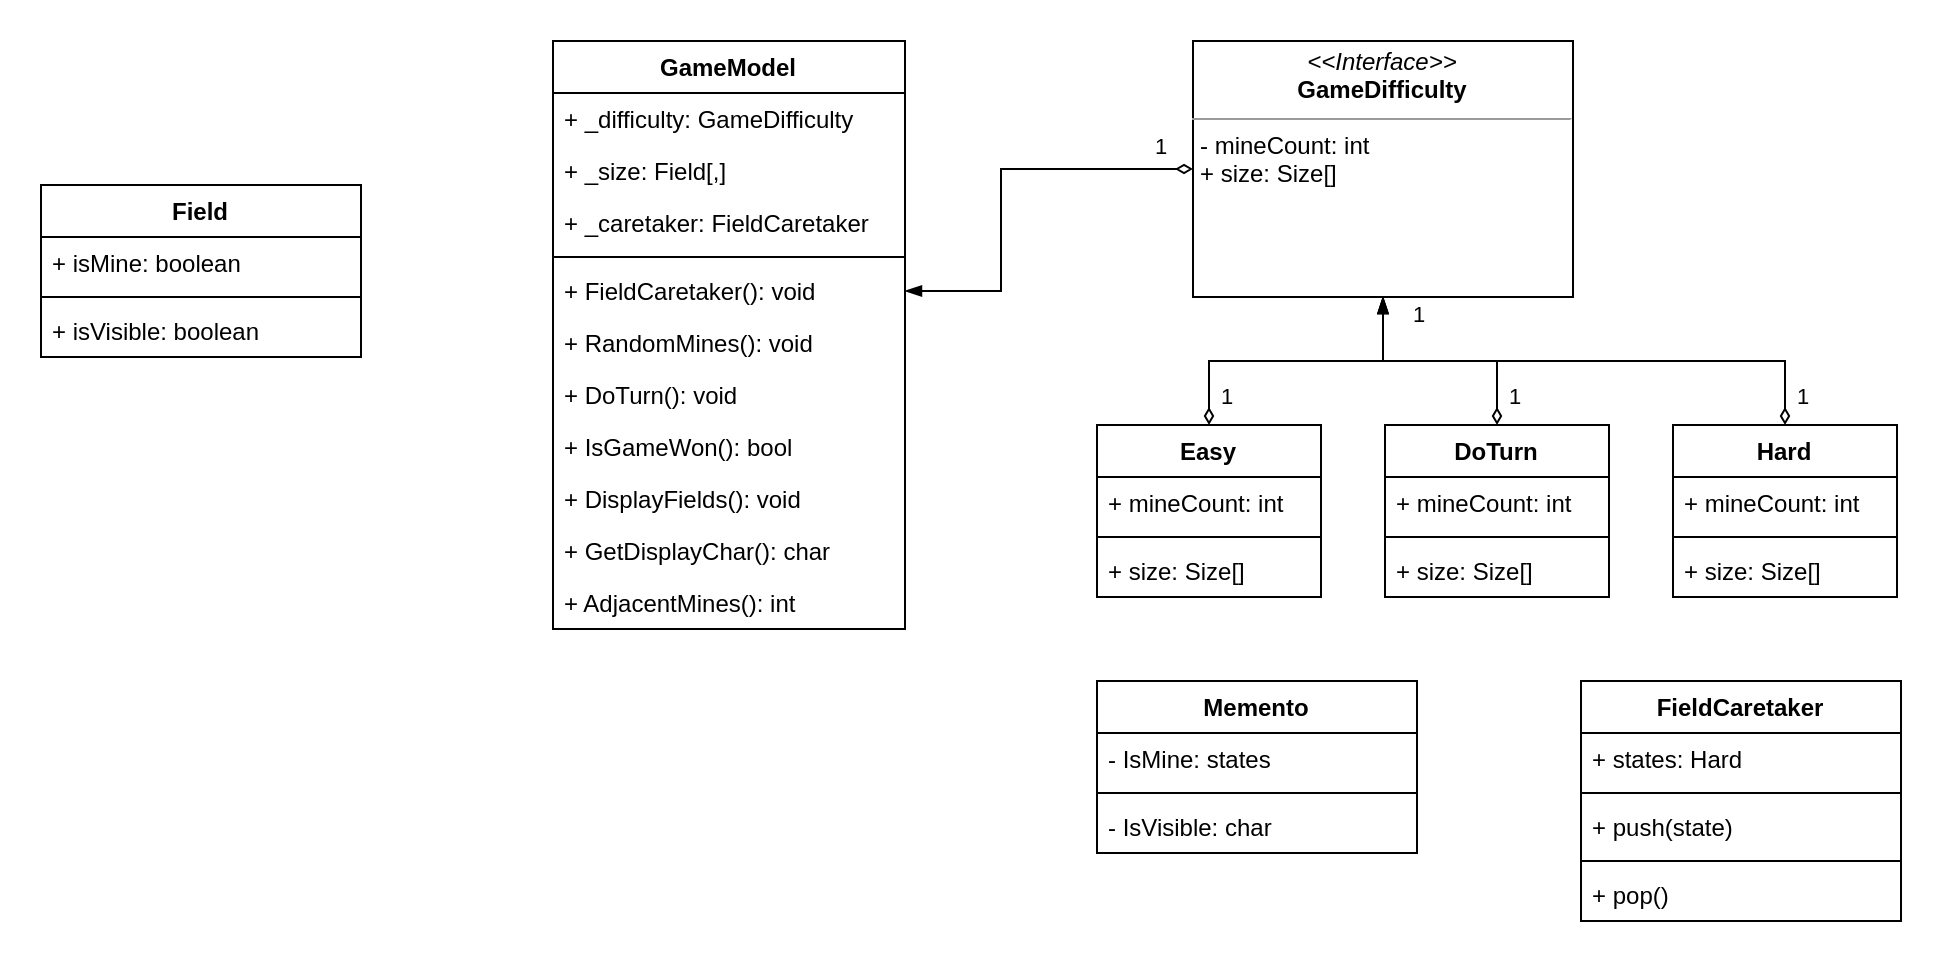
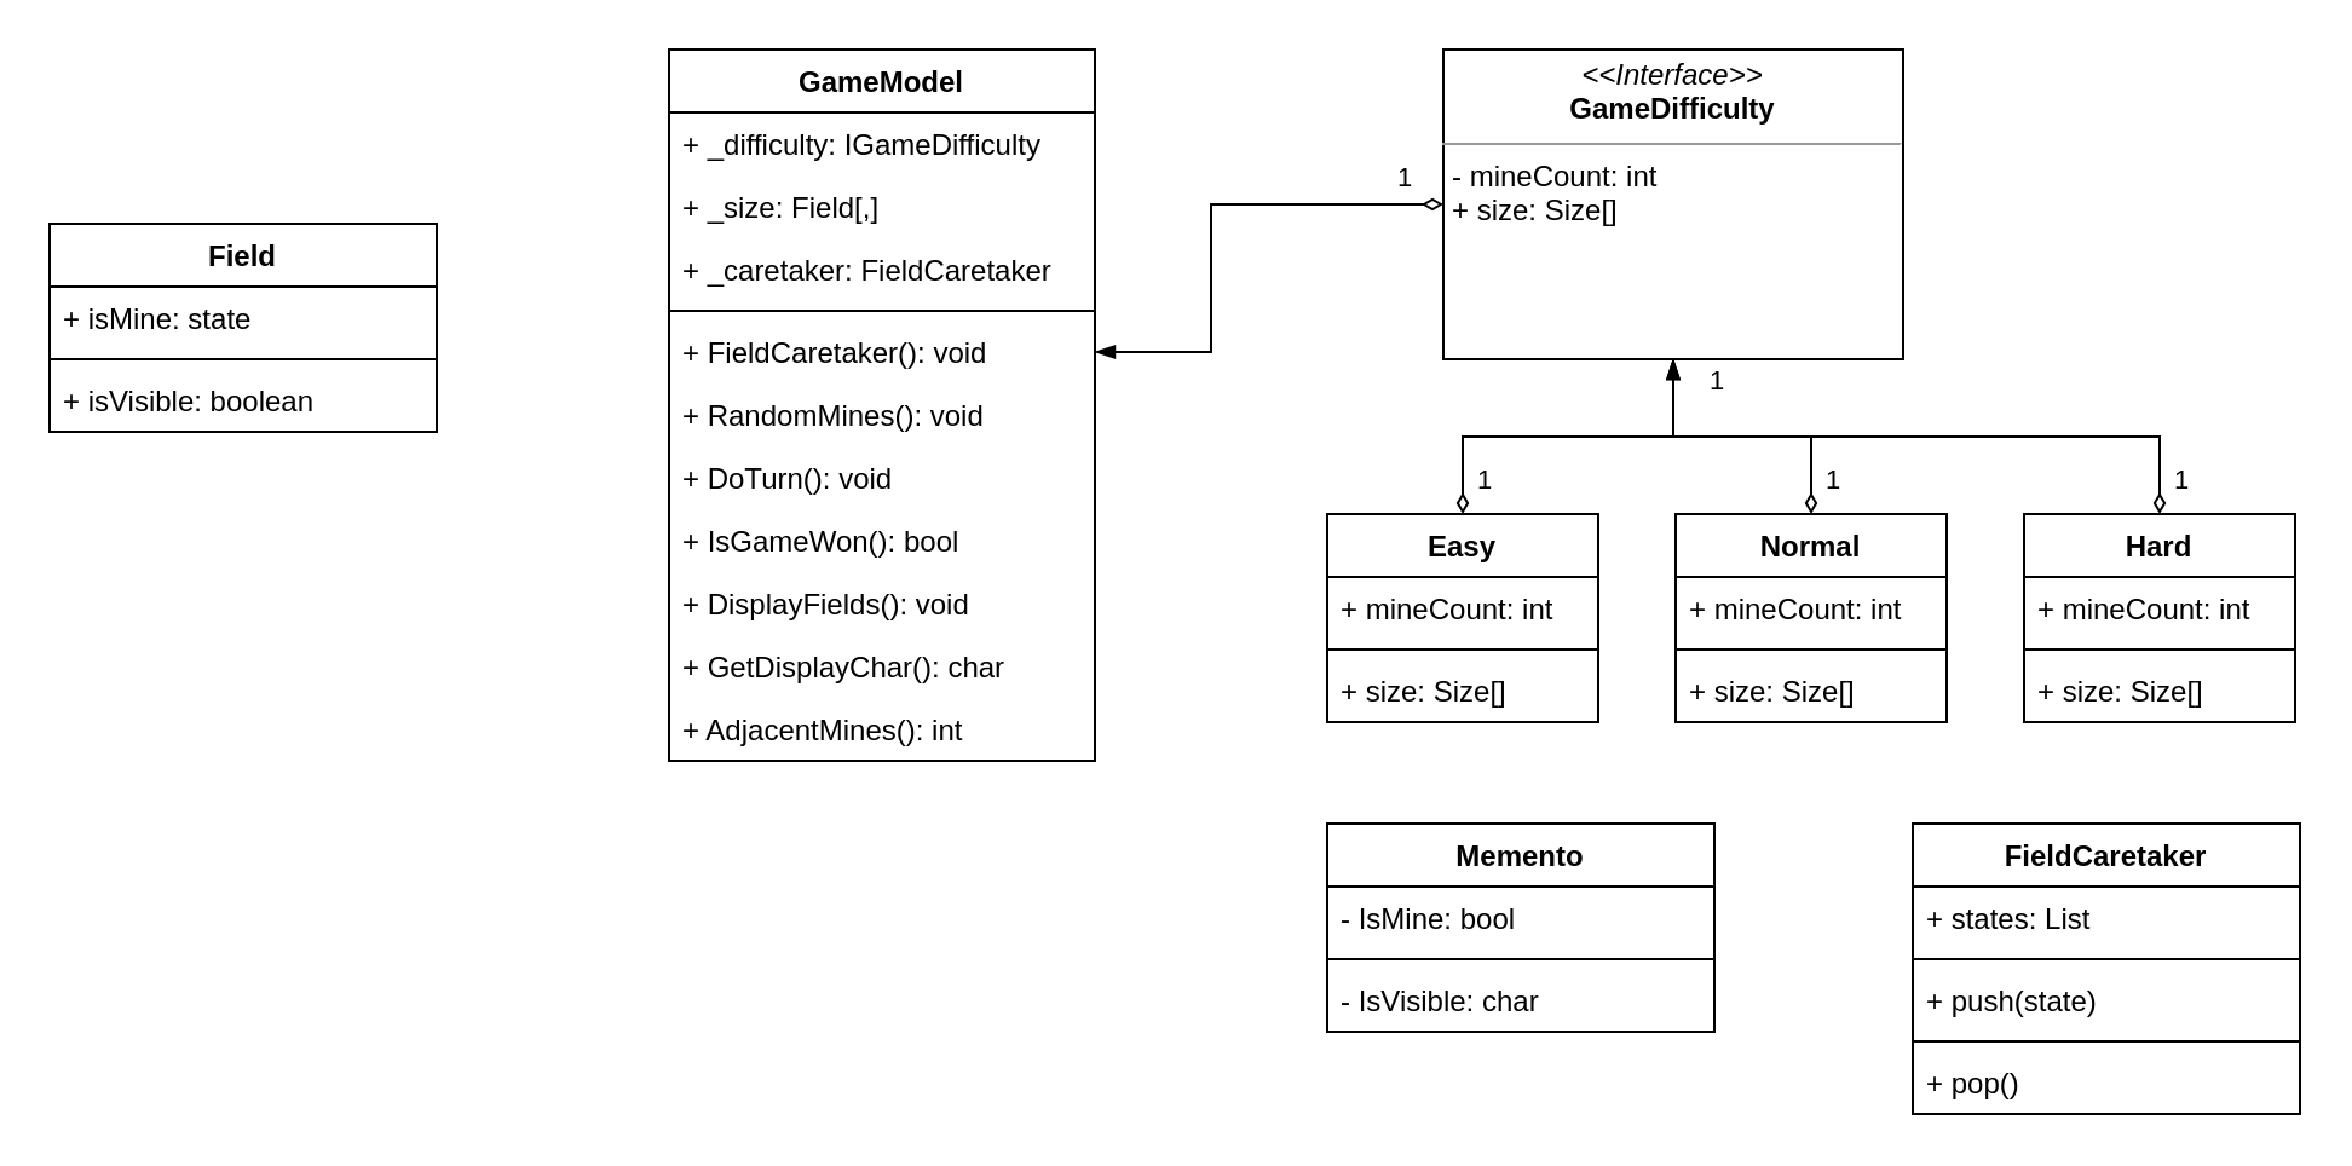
  <mxCell id="0" />
  <mxCell id="1" parent="0" />
  <mxCell id="2" value="GameModel" style="swimlane;fontStyle=1;align=center;verticalAlign=top;childLayout=stackLayout;horizontal=1;startSize=26;horizontalStack=0;resizeParent=1;resizeParentMax=0;resizeLast=0;collapsible=1;marginBottom=0;" parent="1" vertex="1"><mxGeometry x="276" y="20" width="176" height="294" as="geometry" /></mxCell>
- <mxCell id="3" value="+ _difficulty: GameDifficulty" style="text;strokeColor=none;fillColor=none;align=left;verticalAlign=top;spacingLeft=4;spacingRight=4;overflow=hidden;rotatable=0;points=[[0,0.5],[1,0.5]];portConstraint=eastwest;" parent="2" vertex="1"><mxGeometry y="26" width="176" height="26" as="geometry" /></mxCell>
+ <mxCell id="3" value="+ _difficulty: IGameDifficulty" style="text;strokeColor=none;fillColor=none;align=left;verticalAlign=top;spacingLeft=4;spacingRight=4;overflow=hidden;rotatable=0;points=[[0,0.5],[1,0.5]];portConstraint=eastwest;" parent="2" vertex="1"><mxGeometry y="26" width="176" height="26" as="geometry" /></mxCell>
  <mxCell id="4" value="+ _size: Field[,]" style="text;strokeColor=none;fillColor=none;align=left;verticalAlign=top;spacingLeft=4;spacingRight=4;overflow=hidden;rotatable=0;points=[[0,0.5],[1,0.5]];portConstraint=eastwest;" parent="2" vertex="1"><mxGeometry y="52" width="176" height="26" as="geometry" /></mxCell>
  <mxCell id="5" value="+ _caretaker: FieldCaretaker" style="text;strokeColor=none;fillColor=none;align=left;verticalAlign=top;spacingLeft=4;spacingRight=4;overflow=hidden;rotatable=0;points=[[0,0.5],[1,0.5]];portConstraint=eastwest;" vertex="1" parent="2"><mxGeometry y="78" width="176" height="26" as="geometry" /></mxCell>
  <mxCell id="6" value="" style="line;strokeWidth=1;fillColor=none;align=left;verticalAlign=middle;spacingTop=-1;spacingLeft=3;spacingRight=3;rotatable=0;labelPosition=right;points=[];portConstraint=eastwest;" parent="2" vertex="1"><mxGeometry y="104" width="176" height="8" as="geometry" /></mxCell>
  <mxCell id="7" value="+ FieldCaretaker(): void" style="text;strokeColor=none;fillColor=none;align=left;verticalAlign=top;spacingLeft=4;spacingRight=4;overflow=hidden;rotatable=0;points=[[0,0.5],[1,0.5]];portConstraint=eastwest;" vertex="1" parent="2"><mxGeometry y="112" width="176" height="26" as="geometry" /></mxCell>
  <mxCell id="8" value="+ RandomMines(): void" style="text;strokeColor=none;fillColor=none;align=left;verticalAlign=top;spacingLeft=4;spacingRight=4;overflow=hidden;rotatable=0;points=[[0,0.5],[1,0.5]];portConstraint=eastwest;" parent="2" vertex="1"><mxGeometry y="138" width="176" height="26" as="geometry" /></mxCell>
  <mxCell id="9" value="+ DoTurn(): void" style="text;strokeColor=none;fillColor=none;align=left;verticalAlign=top;spacingLeft=4;spacingRight=4;overflow=hidden;rotatable=0;points=[[0,0.5],[1,0.5]];portConstraint=eastwest;" parent="2" vertex="1"><mxGeometry y="164" width="176" height="26" as="geometry" /></mxCell>
  <mxCell id="10" value="+ IsGameWon(): bool" style="text;strokeColor=none;fillColor=none;align=left;verticalAlign=top;spacingLeft=4;spacingRight=4;overflow=hidden;rotatable=0;points=[[0,0.5],[1,0.5]];portConstraint=eastwest;" parent="2" vertex="1"><mxGeometry y="190" width="176" height="26" as="geometry" /></mxCell>
  <mxCell id="11" value="+ DisplayFields(): void" style="text;strokeColor=none;fillColor=none;align=left;verticalAlign=top;spacingLeft=4;spacingRight=4;overflow=hidden;rotatable=0;points=[[0,0.5],[1,0.5]];portConstraint=eastwest;" parent="2" vertex="1"><mxGeometry y="216" width="176" height="26" as="geometry" /></mxCell>
  <mxCell id="12" value="+ GetDisplayChar(): char" style="text;strokeColor=none;fillColor=none;align=left;verticalAlign=top;spacingLeft=4;spacingRight=4;overflow=hidden;rotatable=0;points=[[0,0.5],[1,0.5]];portConstraint=eastwest;" parent="2" vertex="1"><mxGeometry y="242" width="176" height="26" as="geometry" /></mxCell>
  <mxCell id="13" value="+ AdjacentMines(): int" style="text;strokeColor=none;fillColor=none;align=left;verticalAlign=top;spacingLeft=4;spacingRight=4;overflow=hidden;rotatable=0;points=[[0,0.5],[1,0.5]];portConstraint=eastwest;" parent="2" vertex="1"><mxGeometry y="268" width="176" height="26" as="geometry" /></mxCell>
  <mxCell id="14" style="edgeStyle=orthogonalEdgeStyle;rounded=0;orthogonalLoop=1;jettySize=auto;html=1;startArrow=diamondThin;startFill=0;endArrow=blockThin;endFill=1;" parent="1" source="16" target="2" edge="1"><mxGeometry relative="1" as="geometry"><Array as="points"><mxPoint x="500" y="84" /><mxPoint x="500" y="145" /></Array><mxPoint x="468" y="145" as="targetPoint" /></mxGeometry></mxCell>
  <mxCell id="15" value="1" style="edgeLabel;html=1;align=center;verticalAlign=middle;resizable=0;points=[];" parent="14" vertex="1" connectable="0"><mxGeometry x="-0.837" y="-3" relative="1" as="geometry"><mxPoint y="-9" as="offset" /></mxGeometry></mxCell>
  <mxCell id="16" value="&lt;p style=&quot;margin: 0px ; margin-top: 4px ; text-align: center&quot;&gt;&lt;i&gt;&amp;lt;&amp;lt;Interface&amp;gt;&amp;gt;&lt;/i&gt;&lt;br&gt;&lt;b&gt;GameDifficulty&lt;/b&gt;&lt;/p&gt;&lt;hr size=&quot;1&quot;&gt;&lt;p style=&quot;margin: 0px ; margin-left: 4px&quot;&gt;&lt;span&gt;- mineCount: int&lt;/span&gt;&lt;br&gt;&lt;/p&gt;&lt;p style=&quot;margin: 0px ; margin-left: 4px&quot;&gt;+ size: Size[]&lt;/p&gt;&lt;p style=&quot;margin: 0px ; margin-left: 4px&quot;&gt;&lt;br&gt;&lt;/p&gt;&lt;p style=&quot;margin: 0px ; margin-left: 4px&quot;&gt;&lt;br&gt;&lt;/p&gt;" style="verticalAlign=top;align=left;overflow=fill;fontSize=12;fontFamily=Helvetica;html=1;" parent="1" vertex="1"><mxGeometry x="596" y="20" width="190" height="128" as="geometry" /></mxCell>
  <mxCell id="17" style="edgeStyle=orthogonalEdgeStyle;rounded=0;orthogonalLoop=1;jettySize=auto;html=1;exitX=0.5;exitY=0;exitDx=0;exitDy=0;entryX=0.5;entryY=1;entryDx=0;entryDy=0;endArrow=blockThin;endFill=1;startArrow=diamondThin;startFill=0;" parent="1" source="19" target="16" edge="1"><mxGeometry relative="1" as="geometry"><Array as="points"><mxPoint x="604" y="180" /><mxPoint x="691" y="180" /></Array></mxGeometry></mxCell>
  <mxCell id="18" value="1" style="edgeLabel;html=1;align=center;verticalAlign=middle;resizable=0;points=[];" parent="17" vertex="1" connectable="0"><mxGeometry x="-0.881" relative="1" as="geometry"><mxPoint x="8" y="-6" as="offset" /></mxGeometry></mxCell>
  <mxCell id="19" value="Easy" style="swimlane;fontStyle=1;align=center;verticalAlign=top;childLayout=stackLayout;horizontal=1;startSize=26;horizontalStack=0;resizeParent=1;resizeParentMax=0;resizeLast=0;collapsible=1;marginBottom=0;" parent="1" vertex="1"><mxGeometry x="548" y="212" width="112" height="86" as="geometry"><mxRectangle x="656" y="512" width="64" height="26" as="alternateBounds" /></mxGeometry></mxCell>
  <mxCell id="20" value="+ mineCount: int" style="text;strokeColor=none;fillColor=none;align=left;verticalAlign=top;spacingLeft=4;spacingRight=4;overflow=hidden;rotatable=0;points=[[0,0.5],[1,0.5]];portConstraint=eastwest;" parent="19" vertex="1"><mxGeometry y="26" width="112" height="26" as="geometry" /></mxCell>
  <mxCell id="21" value="" style="line;strokeWidth=1;fillColor=none;align=left;verticalAlign=middle;spacingTop=-1;spacingLeft=3;spacingRight=3;rotatable=0;labelPosition=right;points=[];portConstraint=eastwest;" parent="19" vertex="1"><mxGeometry y="52" width="112" height="8" as="geometry" /></mxCell>
  <mxCell id="22" value="+ size: Size[]" style="text;strokeColor=none;fillColor=none;align=left;verticalAlign=top;spacingLeft=4;spacingRight=4;overflow=hidden;rotatable=0;points=[[0,0.5],[1,0.5]];portConstraint=eastwest;" parent="19" vertex="1"><mxGeometry y="60" width="112" height="26" as="geometry" /></mxCell>
  <mxCell id="23" style="edgeStyle=orthogonalEdgeStyle;rounded=0;orthogonalLoop=1;jettySize=auto;html=1;exitX=0.5;exitY=0;exitDx=0;exitDy=0;entryX=0.5;entryY=1;entryDx=0;entryDy=0;startArrow=diamondThin;startFill=0;endArrow=blockThin;endFill=1;" parent="1" source="25" target="16" edge="1"><mxGeometry relative="1" as="geometry"><mxPoint x="692" y="164" as="targetPoint" /><Array as="points"><mxPoint x="748" y="180" /><mxPoint x="691" y="180" /></Array></mxGeometry></mxCell>
  <mxCell id="24" value="1" style="edgeLabel;html=1;align=center;verticalAlign=middle;resizable=0;points=[];" parent="23" vertex="1" connectable="0"><mxGeometry x="-0.817" y="1" relative="1" as="geometry"><mxPoint x="9" y="-4" as="offset" /></mxGeometry></mxCell>
- <mxCell id="25" value="DoTurn" style="swimlane;fontStyle=1;align=center;verticalAlign=top;childLayout=stackLayout;horizontal=1;startSize=26;horizontalStack=0;resizeParent=1;resizeParentMax=0;resizeLast=0;collapsible=1;marginBottom=0;" parent="1" vertex="1"><mxGeometry x="692" y="212" width="112" height="86" as="geometry" /></mxCell>
+ <mxCell id="25" value="Normal" style="swimlane;fontStyle=1;align=center;verticalAlign=top;childLayout=stackLayout;horizontal=1;startSize=26;horizontalStack=0;resizeParent=1;resizeParentMax=0;resizeLast=0;collapsible=1;marginBottom=0;" parent="1" vertex="1"><mxGeometry x="692" y="212" width="112" height="86" as="geometry" /></mxCell>
  <mxCell id="26" value="+ mineCount: int" style="text;strokeColor=none;fillColor=none;align=left;verticalAlign=top;spacingLeft=4;spacingRight=4;overflow=hidden;rotatable=0;points=[[0,0.5],[1,0.5]];portConstraint=eastwest;" parent="25" vertex="1"><mxGeometry y="26" width="112" height="26" as="geometry" /></mxCell>
  <mxCell id="27" value="" style="line;strokeWidth=1;fillColor=none;align=left;verticalAlign=middle;spacingTop=-1;spacingLeft=3;spacingRight=3;rotatable=0;labelPosition=right;points=[];portConstraint=eastwest;" parent="25" vertex="1"><mxGeometry y="52" width="112" height="8" as="geometry" /></mxCell>
  <mxCell id="28" value="+ size: Size[]" style="text;strokeColor=none;fillColor=none;align=left;verticalAlign=top;spacingLeft=4;spacingRight=4;overflow=hidden;rotatable=0;points=[[0,0.5],[1,0.5]];portConstraint=eastwest;" parent="25" vertex="1"><mxGeometry y="60" width="112" height="26" as="geometry" /></mxCell>
  <mxCell id="29" style="edgeStyle=orthogonalEdgeStyle;rounded=0;orthogonalLoop=1;jettySize=auto;html=1;entryX=0.5;entryY=1;entryDx=0;entryDy=0;exitX=0.5;exitY=0;exitDx=0;exitDy=0;startArrow=diamondThin;startFill=0;endArrow=blockThin;endFill=1;" parent="1" source="32" target="16" edge="1"><mxGeometry relative="1" as="geometry"><Array as="points"><mxPoint x="892" y="180" /><mxPoint x="691" y="180" /></Array><mxPoint x="932" y="148" as="sourcePoint" /></mxGeometry></mxCell>
  <mxCell id="30" value="1" style="edgeLabel;html=1;align=center;verticalAlign=middle;resizable=0;points=[];" parent="29" vertex="1" connectable="0"><mxGeometry x="-0.913" y="-1" relative="1" as="geometry"><mxPoint x="7" y="-3" as="offset" /></mxGeometry></mxCell>
  <mxCell id="31" value="1" style="edgeLabel;html=1;align=center;verticalAlign=middle;resizable=0;points=[];" parent="29" vertex="1" connectable="0"><mxGeometry x="0.941" relative="1" as="geometry"><mxPoint x="17" as="offset" /></mxGeometry></mxCell>
  <mxCell id="32" value="Hard" style="swimlane;fontStyle=1;align=center;verticalAlign=top;childLayout=stackLayout;horizontal=1;startSize=26;horizontalStack=0;resizeParent=1;resizeParentMax=0;resizeLast=0;collapsible=1;marginBottom=0;" parent="1" vertex="1"><mxGeometry x="836" y="212" width="112" height="86" as="geometry" /></mxCell>
  <mxCell id="33" value="+ mineCount: int" style="text;strokeColor=none;fillColor=none;align=left;verticalAlign=top;spacingLeft=4;spacingRight=4;overflow=hidden;rotatable=0;points=[[0,0.5],[1,0.5]];portConstraint=eastwest;" parent="32" vertex="1"><mxGeometry y="26" width="112" height="26" as="geometry" /></mxCell>
  <mxCell id="34" value="" style="line;strokeWidth=1;fillColor=none;align=left;verticalAlign=middle;spacingTop=-1;spacingLeft=3;spacingRight=3;rotatable=0;labelPosition=right;points=[];portConstraint=eastwest;" parent="32" vertex="1"><mxGeometry y="52" width="112" height="8" as="geometry" /></mxCell>
  <mxCell id="35" value="+ size: Size[]" style="text;strokeColor=none;fillColor=none;align=left;verticalAlign=top;spacingLeft=4;spacingRight=4;overflow=hidden;rotatable=0;points=[[0,0.5],[1,0.5]];portConstraint=eastwest;" parent="32" vertex="1"><mxGeometry y="60" width="112" height="26" as="geometry" /></mxCell>
  <mxCell id="36" value="Memento" style="swimlane;fontStyle=1;align=center;verticalAlign=top;childLayout=stackLayout;horizontal=1;startSize=26;horizontalStack=0;resizeParent=1;resizeParentMax=0;resizeLast=0;collapsible=1;marginBottom=0;" parent="1" vertex="1"><mxGeometry x="548" y="340" width="160" height="86" as="geometry" /></mxCell>
- <mxCell id="37" value="- IsMine: states" style="text;strokeColor=none;fillColor=none;align=left;verticalAlign=top;spacingLeft=4;spacingRight=4;overflow=hidden;rotatable=0;points=[[0,0.5],[1,0.5]];portConstraint=eastwest;" parent="36" vertex="1"><mxGeometry y="26" width="160" height="26" as="geometry" /></mxCell>
+ <mxCell id="37" value="- IsMine: bool" style="text;strokeColor=none;fillColor=none;align=left;verticalAlign=top;spacingLeft=4;spacingRight=4;overflow=hidden;rotatable=0;points=[[0,0.5],[1,0.5]];portConstraint=eastwest;" parent="36" vertex="1"><mxGeometry y="26" width="160" height="26" as="geometry" /></mxCell>
  <mxCell id="38" value="" style="line;strokeWidth=1;fillColor=none;align=left;verticalAlign=middle;spacingTop=-1;spacingLeft=3;spacingRight=3;rotatable=0;labelPosition=right;points=[];portConstraint=eastwest;" parent="36" vertex="1"><mxGeometry y="52" width="160" height="8" as="geometry" /></mxCell>
  <mxCell id="39" value="- IsVisible: char" style="text;strokeColor=none;fillColor=none;align=left;verticalAlign=top;spacingLeft=4;spacingRight=4;overflow=hidden;rotatable=0;points=[[0,0.5],[1,0.5]];portConstraint=eastwest;" parent="36" vertex="1"><mxGeometry y="60" width="160" height="26" as="geometry" /></mxCell>
  <mxCell id="40" value="Field" style="swimlane;fontStyle=1;align=center;verticalAlign=top;childLayout=stackLayout;horizontal=1;startSize=26;horizontalStack=0;resizeParent=1;resizeParentMax=0;resizeLast=0;collapsible=1;marginBottom=0;" parent="1" vertex="1"><mxGeometry x="20" y="92" width="160" height="86" as="geometry" /></mxCell>
- <mxCell id="41" value="+ isMine: boolean" style="text;strokeColor=none;fillColor=none;align=left;verticalAlign=top;spacingLeft=4;spacingRight=4;overflow=hidden;rotatable=0;points=[[0,0.5],[1,0.5]];portConstraint=eastwest;" parent="40" vertex="1"><mxGeometry y="26" width="160" height="26" as="geometry" /></mxCell>
+ <mxCell id="41" value="+ isMine: state" style="text;strokeColor=none;fillColor=none;align=left;verticalAlign=top;spacingLeft=4;spacingRight=4;overflow=hidden;rotatable=0;points=[[0,0.5],[1,0.5]];portConstraint=eastwest;" parent="40" vertex="1"><mxGeometry y="26" width="160" height="26" as="geometry" /></mxCell>
  <mxCell id="42" value="" style="line;strokeWidth=1;fillColor=none;align=left;verticalAlign=middle;spacingTop=-1;spacingLeft=3;spacingRight=3;rotatable=0;labelPosition=right;points=[];portConstraint=eastwest;" parent="40" vertex="1"><mxGeometry y="52" width="160" height="8" as="geometry" /></mxCell>
  <mxCell id="43" value="+ isVisible: boolean" style="text;strokeColor=none;fillColor=none;align=left;verticalAlign=top;spacingLeft=4;spacingRight=4;overflow=hidden;rotatable=0;points=[[0,0.5],[1,0.5]];portConstraint=eastwest;" parent="40" vertex="1"><mxGeometry y="60" width="160" height="26" as="geometry" /></mxCell>
  <mxCell id="44" value="FieldCaretaker" style="swimlane;fontStyle=1;align=center;verticalAlign=top;childLayout=stackLayout;horizontal=1;startSize=26;horizontalStack=0;resizeParent=1;resizeParentMax=0;resizeLast=0;collapsible=1;marginBottom=0;" parent="1" vertex="1"><mxGeometry x="790" y="340" width="160" height="120" as="geometry" /></mxCell>
- <mxCell id="45" value="+ states: Hard" style="text;strokeColor=none;fillColor=none;align=left;verticalAlign=top;spacingLeft=4;spacingRight=4;overflow=hidden;rotatable=0;points=[[0,0.5],[1,0.5]];portConstraint=eastwest;" parent="44" vertex="1"><mxGeometry y="26" width="160" height="26" as="geometry" /></mxCell>
+ <mxCell id="45" value="+ states: List" style="text;strokeColor=none;fillColor=none;align=left;verticalAlign=top;spacingLeft=4;spacingRight=4;overflow=hidden;rotatable=0;points=[[0,0.5],[1,0.5]];portConstraint=eastwest;" parent="44" vertex="1"><mxGeometry y="26" width="160" height="26" as="geometry" /></mxCell>
  <mxCell id="46" value="" style="line;strokeWidth=1;fillColor=none;align=left;verticalAlign=middle;spacingTop=-1;spacingLeft=3;spacingRight=3;rotatable=0;labelPosition=right;points=[];portConstraint=eastwest;" parent="44" vertex="1"><mxGeometry y="52" width="160" height="8" as="geometry" /></mxCell>
  <mxCell id="47" value="+ push(state)" style="text;strokeColor=none;fillColor=none;align=left;verticalAlign=top;spacingLeft=4;spacingRight=4;overflow=hidden;rotatable=0;points=[[0,0.5],[1,0.5]];portConstraint=eastwest;" parent="44" vertex="1"><mxGeometry y="60" width="160" height="26" as="geometry" /></mxCell>
  <mxCell id="48" value="" style="line;strokeWidth=1;fillColor=none;align=left;verticalAlign=middle;spacingTop=-1;spacingLeft=3;spacingRight=3;rotatable=0;labelPosition=right;points=[];portConstraint=eastwest;" parent="44" vertex="1"><mxGeometry y="86" width="160" height="8" as="geometry" /></mxCell>
  <mxCell id="49" value="+ pop()" style="text;strokeColor=none;fillColor=none;align=left;verticalAlign=top;spacingLeft=4;spacingRight=4;overflow=hidden;rotatable=0;points=[[0,0.5],[1,0.5]];portConstraint=eastwest;" parent="44" vertex="1"><mxGeometry y="94" width="160" height="26" as="geometry" /></mxCell>
